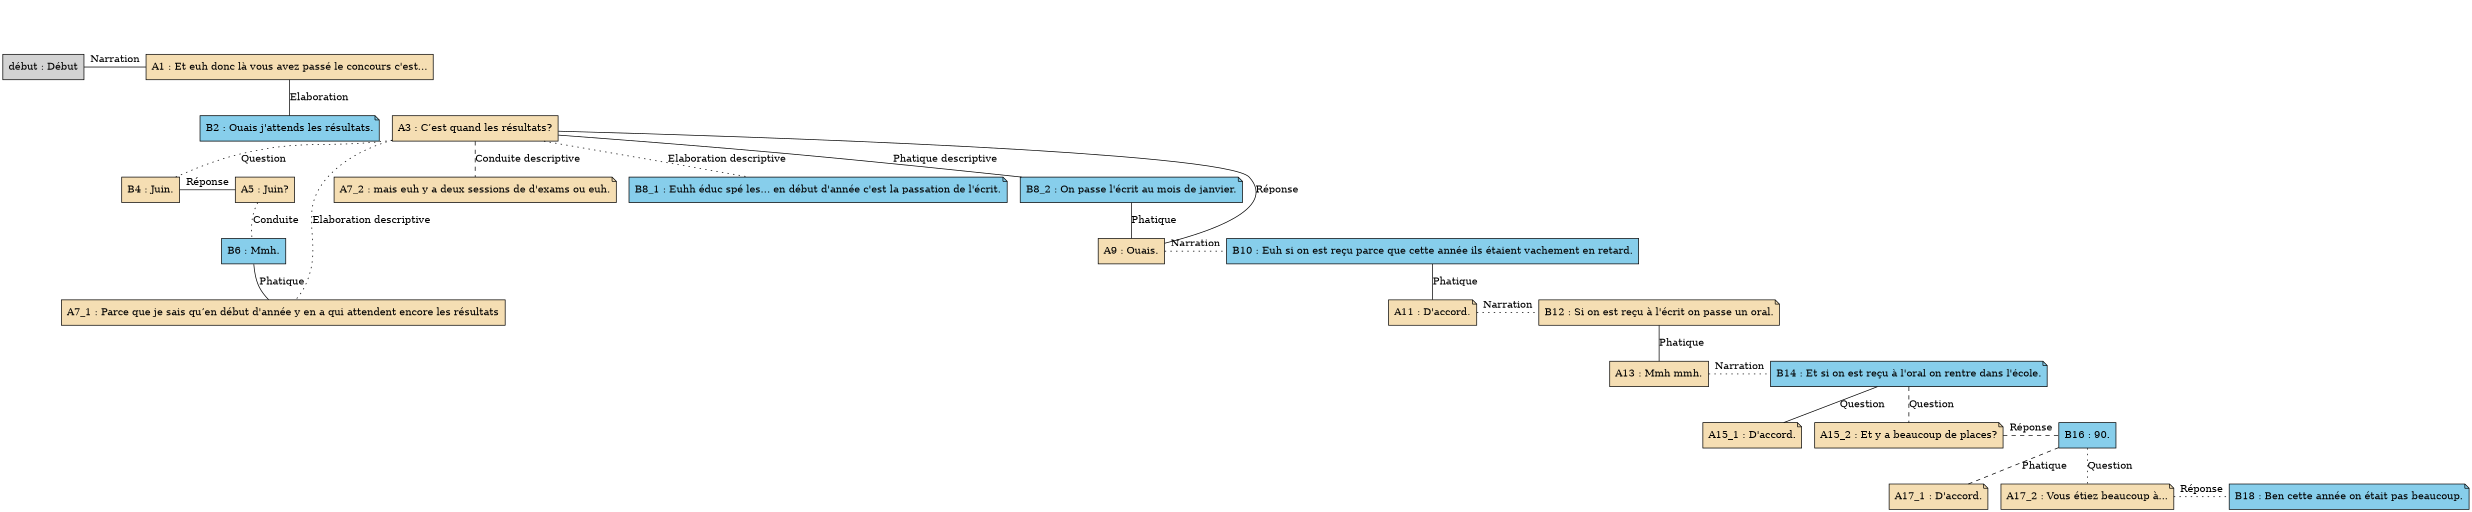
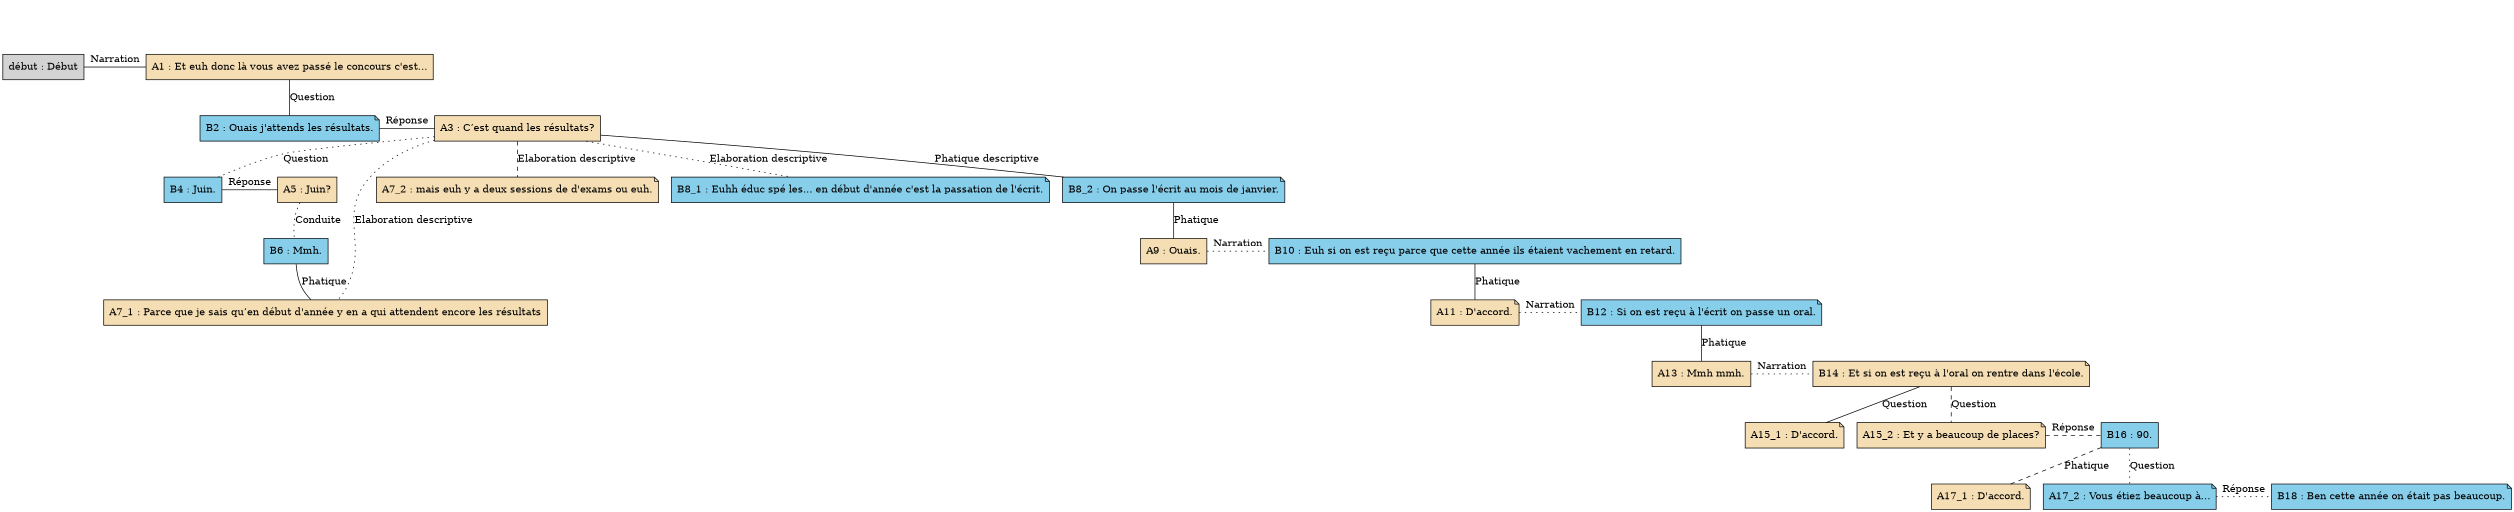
  digraph {
    newrank=true
    node [shape=box style=filled fillcolor=wheat]
    edge [style=solid weight=2 dir=none]
    zero [style=invis fillcolor=""]
    n2 [label="début : Début" fillcolor=""]
    n3 [label="A1 : Et euh donc là vous avez passé le concours c'est..."]
    n4 [fillcolor=skyblue label="B2 : Ouais j'attends les résultats." shape=note]
    n5 [label="A3 : C’est quand les résultats?"]
-   n6 [label="B4 : Juin."]
+   n6 [fillcolor=skyblue label="B4 : Juin."]
    n7 [label="A5 : Juin?"]
    n8 [label="A7_1 : Parce que je sais qu’en début d'année y en a qui attendent encore les résultats"]
    n9 [label="A7_2 : mais euh y a deux sessions de d'exams ou euh." shape=note]
    n10 [fillcolor=skyblue label="B8_1 : Euhh éduc spé les... en début d'année c'est la passation de l'écrit." shape=note]
    n11 [fillcolor=skyblue label="B8_2 : On passe l'écrit au mois de janvier." shape=note]
    n12 [fillcolor=skyblue label="B6 : Mmh."]
    n13 [label="A9 : Ouais."]
    n14 [fillcolor=skyblue label="B10 : Euh si on est reçu parce que cette année ils étaient vachement en retard."]
    n15 [label="A11 : D'accord." shape=note]
-   n16 [label="B12 : Si on est reçu à l'écrit on passe un oral." shape=note]
+   n16 [fillcolor=skyblue label="B12 : Si on est reçu à l'écrit on passe un oral." shape=note]
    n17 [label="A13 : Mmh mmh."]
-   n18 [fillcolor=skyblue label="B14 : Et si on est reçu à l'oral on rentre dans l'école." shape=note]
+   n18 [label="B14 : Et si on est reçu à l'oral on rentre dans l'école." shape=note]
    n19 [label="A15_1 : D'accord." shape=note]
    n20 [label="A15_2 : Et y a beaucoup de places?" shape=note]
    n21 [fillcolor=skyblue label="B16 : 90."]
    n22 [label="A17_1 : D'accord." shape=note]
-   n23 [label="A17_2 : Vous étiez beaucoup à..." shape=note]
+   n23 [fillcolor=skyblue label="A17_2 : Vous étiez beaucoup à..." shape=note]
    n24 [fillcolor=skyblue label="B18 : Ben cette année on était pas beaucoup." shape=note]
    zero -> n2 [style=invis weight="" dir=""]
    zero -> n3 [style=invis weight=1 dir=""]
    n2 -> n3 [constraint=false label=Narration weight=""]
-   n3 -> n4 [label=Elaboration]
+   n3 -> n4 [label=Question]
    n3 -> n5 [style=invis weight=1 dir=""]
-   n13 -> n5 [constraint=false label="Réponse" weight=""]
+   n4 -> n5 [constraint=false label="Réponse" weight=""]
    n5 -> n6 [label=Question style=dotted]
    n5 -> n7 [style=invis weight=1 dir=""]
    n5 -> n8 [label="Elaboration descriptive" style=dotted]
-   n5 -> n9 [label="Conduite descriptive" style=dashed]
+   n5 -> n9 [label="Elaboration descriptive" style=dashed]
    n5 -> n10 [label="Elaboration descriptive" style=dotted]
    n5 -> n11 [label="Phatique descriptive"]
    n6 -> n7 [constraint=false label="Réponse" weight=""]
    n7 -> n12 [label=Conduite style=dotted]
    n11 -> n13 [label=Phatique]
    n11 -> n14 [style=invis weight=1 dir=""]
    n12 -> n8 [label=Phatique]
    n13 -> n14 [constraint=false label=Narration style=dotted weight=""]
    n14 -> n15 [label=Phatique]
    n14 -> n16 [style=invis weight=1 dir=""]
    n15 -> n16 [constraint=false label=Narration style=dotted weight=""]
    n16 -> n17 [label=Phatique]
    n16 -> n18 [style=invis weight=1 dir=""]
    n17 -> n18 [constraint=false label=Narration style=dotted weight=""]
    n18 -> n19 [label=Question]
    n18 -> n20 [label=Question style=dashed]
    n18 -> n21 [style=invis weight=1 dir=""]
    n20 -> n21 [constraint=false label="Réponse" style=dashed weight=""]
    n21 -> n22 [label=Phatique style=dashed]
    n21 -> n23 [label=Question style=dotted]
    n21 -> n24 [style=invis weight=1 dir=""]
    n23 -> n24 [constraint=false label="Réponse" style=dotted weight=""]
  }
